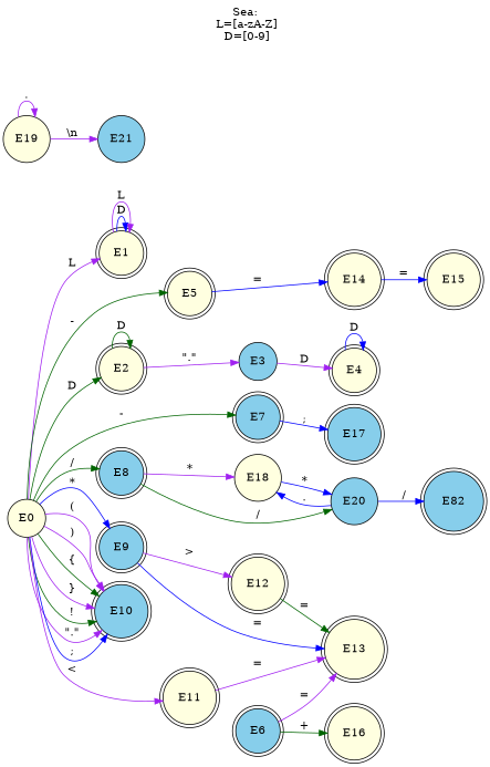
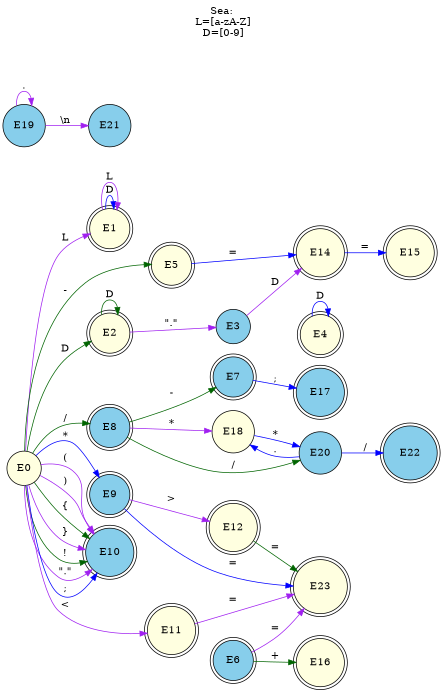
  digraph {
    label="Sea:\n L=[a-zA-Z]\n D=[0-9]"
    labelloc=t
    rankdir=LR
    node [fillcolor=lightyellow shape=doublecircle style=filled]
    edge [color=purple]
    n1 [label=E0 shape=circle]
    n2 [label=E1]
    n3 [label=E2]
    n4 [label=E5]
    n5 [fillcolor=skyblue label=E7]
    n6 [fillcolor=skyblue label=E8]
    n7 [fillcolor=skyblue label=E9]
    n8 [fillcolor=skyblue label=E10]
    n9 [label=E11]
    n10 [fillcolor=skyblue label=E3 shape=circle]
    n11 [label=E14]
    n12 [fillcolor=skyblue label=E6]
-   n13 [label=E13]
+   n13 [label=E23]
    n14 [label=E16]
    n15 [fillcolor=skyblue label=E17]
    n16 [label=E18 shape=circle]
    n17 [fillcolor=skyblue label=E20 shape=circle]
    n18 [label=E12]
    n19 [label=E4]
    n20 [label=E15]
-   n21 [label=E19 shape=circle]
+   n21 [fillcolor=skyblue label=E19 shape=circle]
    n22 [fillcolor=skyblue label=E21 shape=circle]
-   n23 [fillcolor=skyblue label=E82]
+   n23 [fillcolor=skyblue label=E22]
    n1 -> n2 [label=L]
    n1 -> n3 [color=darkgreen label=D]
    n1 -> n4 [color=darkgreen label="-"]
-   n1 -> n5 [color=darkgreen label="-"]
+   n6 -> n5 [color=darkgreen label="-"]
    n1 -> n6 [color=darkgreen label="/"]
    n1 -> n7 [color=blue label="*"]
    n1 -> n8 [label="("]
    n1 -> n8 [label=")"]
    n1 -> n8 [color=darkgreen label="{"]
    n1 -> n8 [label="}"]
    n1 -> n8 [color=darkgreen label="!"]
    n1 -> n8 [label="\".\""]
    n1 -> n8 [color=blue label=";"]
    n1 -> n9 [label="<"]
    n2 -> n2 [color=blue label=D]
    n2 -> n2 [label=L]
    n3 -> n3 [color=darkgreen label=D]
    n3 -> n10 [label=" \".\" "]
    n4 -> n11 [color=blue label="="]
    n5 -> n15 [color=blue label=";"]
    n6 -> n16 [label="*"]
    n6 -> n17 [color=darkgreen label="/"]
    n7 -> n13 [color=blue label="="]
    n7 -> n18 [label=">"]
    n9 -> n13 [label="="]
-   n10 -> n19 [label=D]
+   n10 -> n11 [label=D]
    n11 -> n20 [color=blue label="="]
    n12 -> n13 [label="="]
    n12 -> n14 [color=darkgreen label="+"]
    n16 -> n17 [color=blue label="*"]
    n17 -> n16 [color=blue label="."]
    n17 -> n23 [color=blue label="/"]
    n18 -> n13 [color=darkgreen label="="]
    n19 -> n19 [color=blue label=D]
    n21 -> n21 [label="."]
    n21 -> n22 [label="\\n"]
  }
